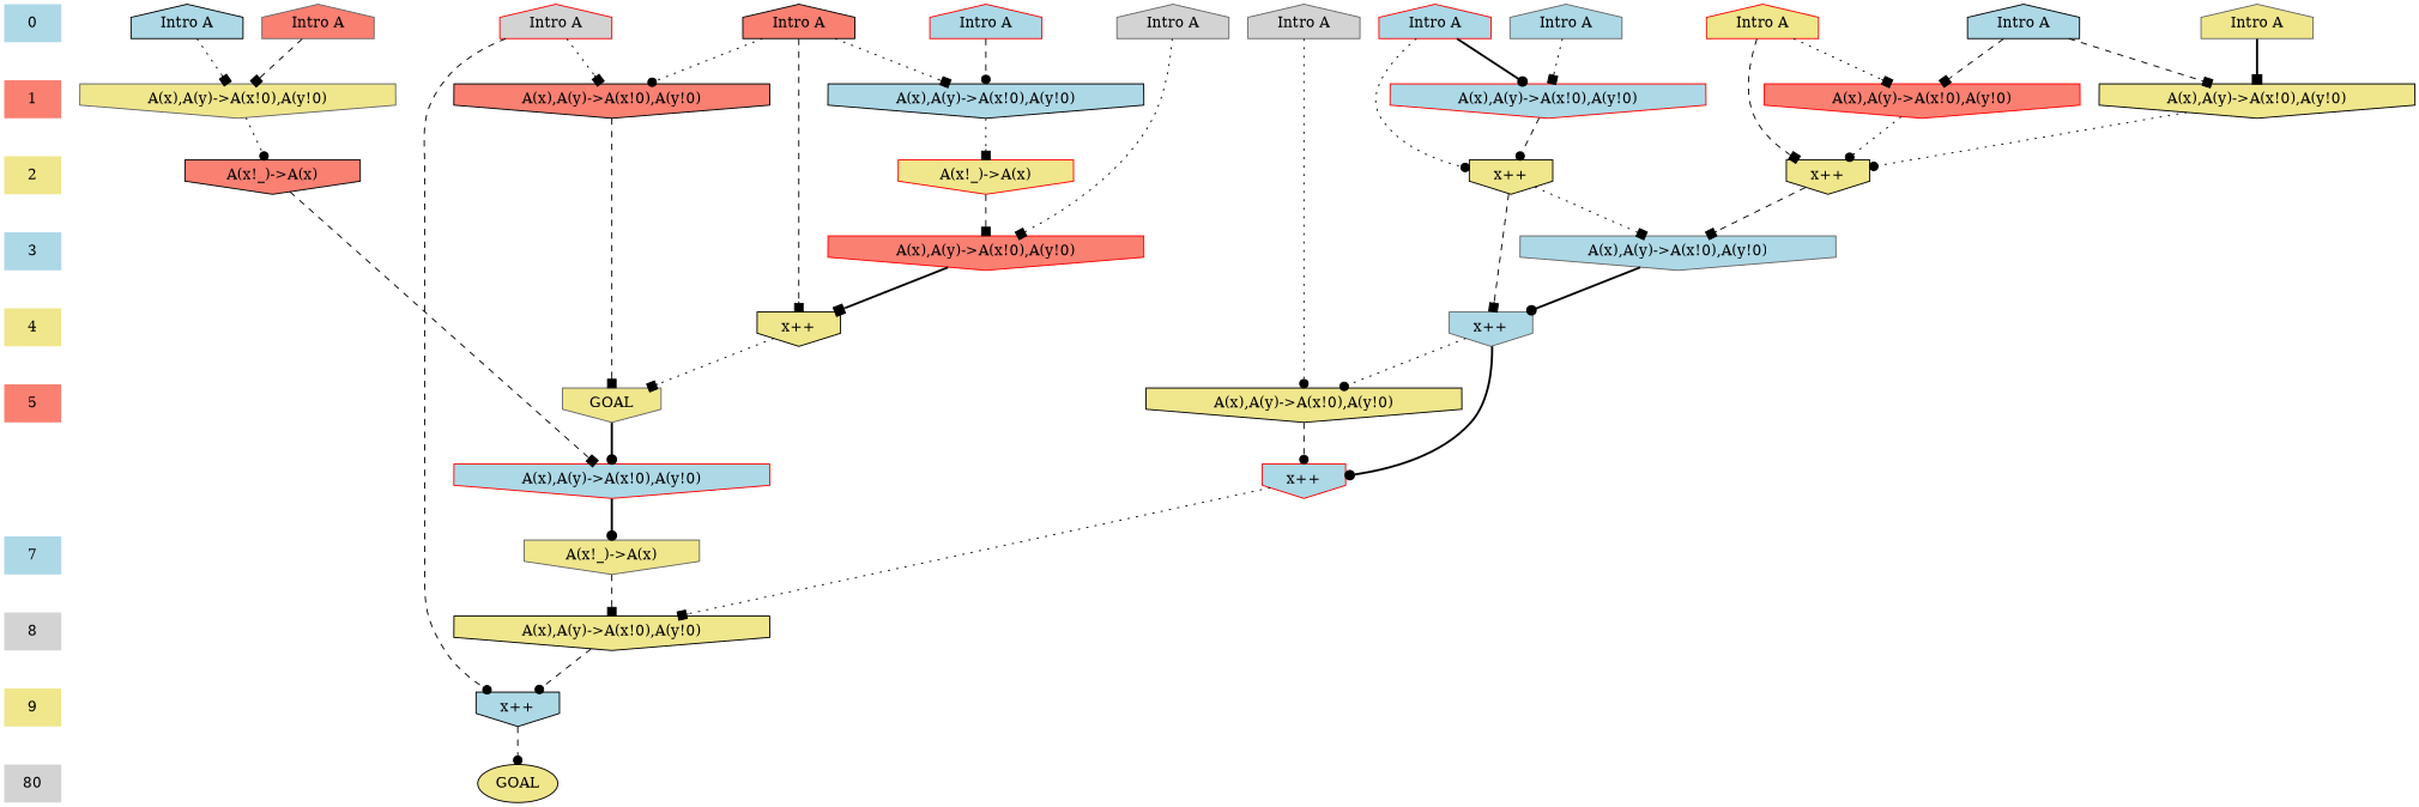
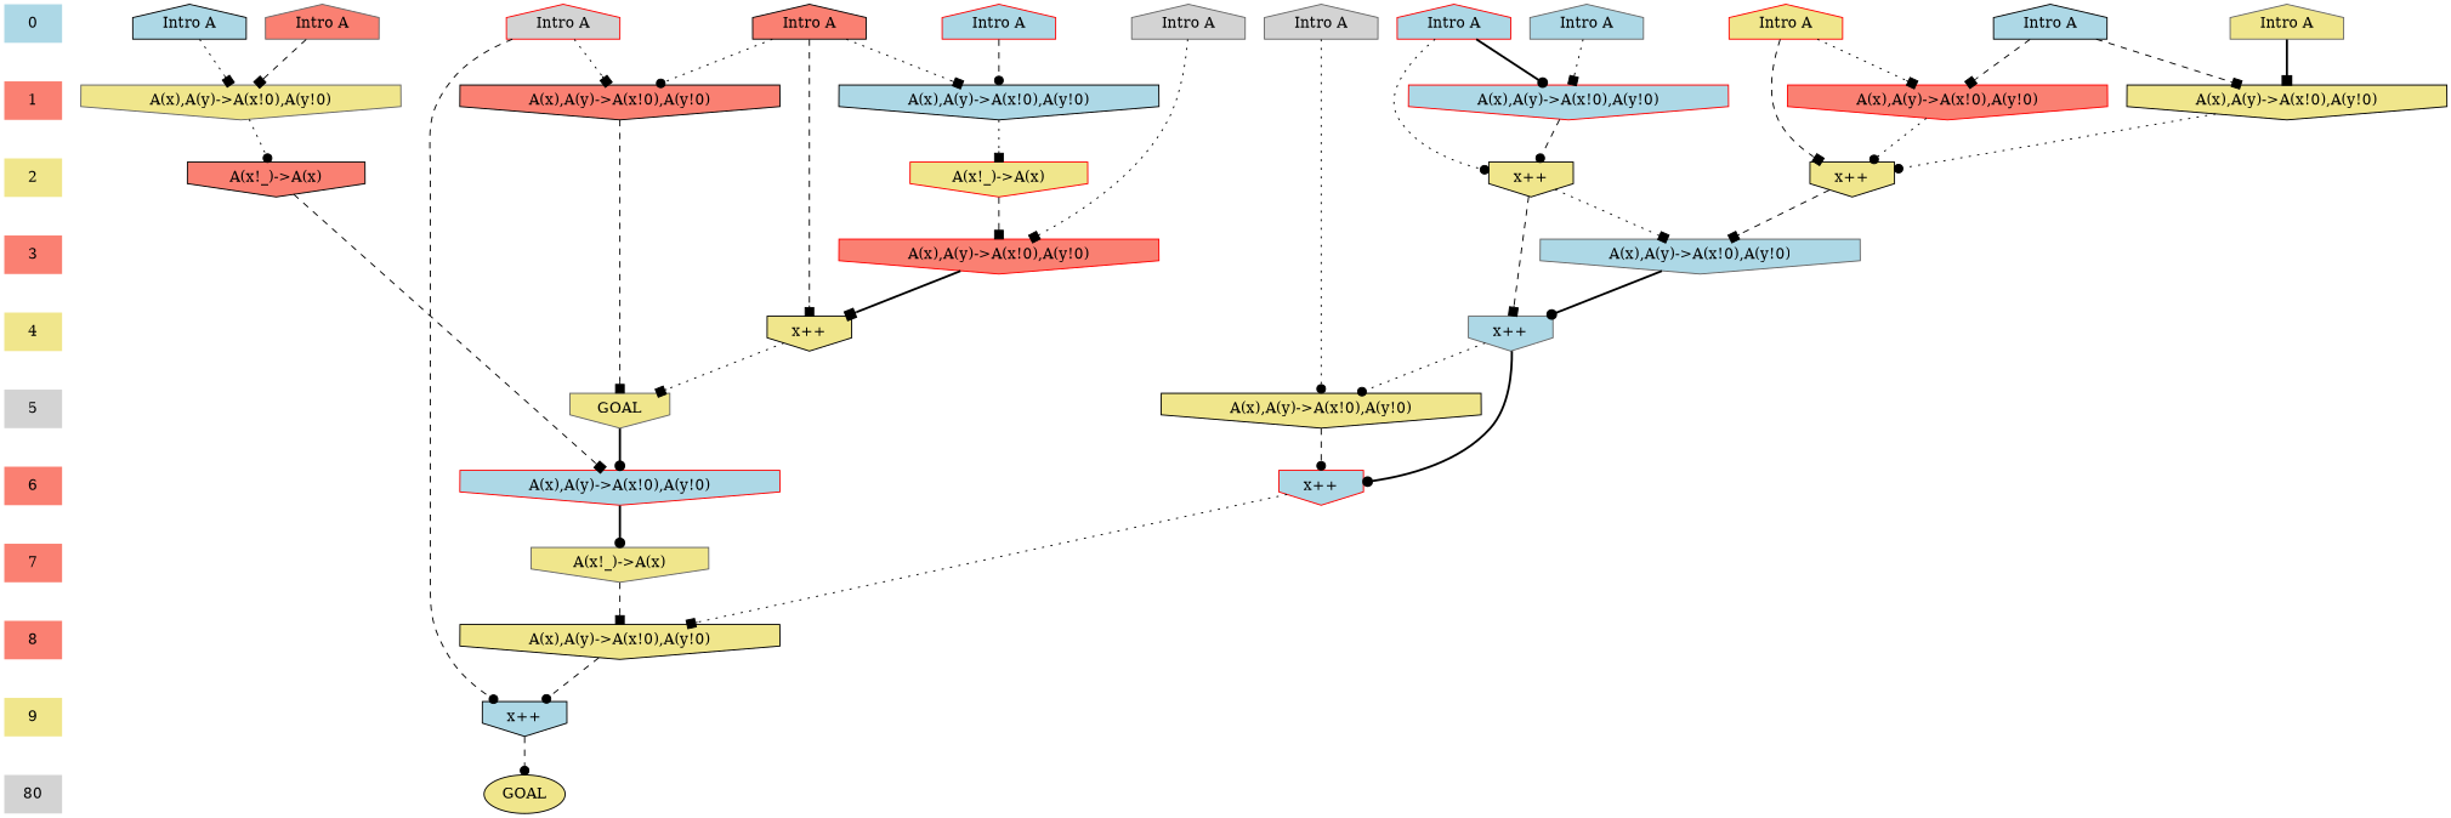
  digraph {
    ranksep=.5
    node [color=black fillcolor=khaki shape=invhouse style=filled]
    edge [style=dotted arrowhead=box]
    0 [color=gray40 fillcolor=lightblue shape=plaintext]
    n2 [color=gray40 fillcolor=lightblue label="Intro A" shape=house]
    n3 [color=gray40 fillcolor=lightgrey label="Intro A" shape=house]
    n4 [color=red label="Intro A" shape=house]
    n5 [color=red fillcolor=lightblue label="Intro A" shape=house]
    n6 [fillcolor=lightblue label="Intro A" shape=house]
    n7 [color=red fillcolor=lightblue label="Intro A" shape=house]
    n8 [fillcolor=salmon label="Intro A" shape=house]
    n9 [color=red fillcolor=lightgrey label="Intro A" shape=house]
    n10 [color=gray40 fillcolor=lightgrey label="Intro A" shape=house]
    n11 [fillcolor=lightblue label="Intro A" shape=house]
    n12 [color=gray40 label="Intro A" shape=house]
    n13 [color=gray40 fillcolor=salmon label="Intro A" shape=house]
    1 [fillcolor=salmon shape=plaintext]
    n15 [color=red fillcolor=salmon label="A(x),A(y)->A(x!0),A(y!0)"]
    n16 [label="A(x),A(y)->A(x!0),A(y!0)"]
    n17 [fillcolor=lightblue label="A(x),A(y)->A(x!0),A(y!0)"]
    n18 [color=gray40 label="A(x),A(y)->A(x!0),A(y!0)"]
    n19 [color=red fillcolor=lightblue label="A(x),A(y)->A(x!0),A(y!0)"]
    n20 [fillcolor=salmon label="A(x),A(y)->A(x!0),A(y!0)"]
    2 [color=red shape=plaintext]
    n22 [label="x++"]
    n23 [color=red label="A(x!_)->A(x)"]
    n24 [fillcolor=salmon label="A(x!_)->A(x)"]
    n25 [label="x++"]
-   3 [color=gray40 fillcolor=lightblue shape=plaintext]
+   3 [color=gray40 fillcolor=salmon shape=plaintext]
    n27 [color=red fillcolor=salmon label="A(x),A(y)->A(x!0),A(y!0)"]
    n28 [color=gray40 fillcolor=lightblue label="A(x),A(y)->A(x!0),A(y!0)"]
    4 [shape=plaintext]
    n30 [color=gray40 fillcolor=lightblue label="x++"]
    n31 [label="x++"]
-   5 [color=red fillcolor=salmon shape=plaintext]
+   5 [color=red fillcolor=lightgrey shape=plaintext]
    n33 [label="A(x),A(y)->A(x!0),A(y!0)"]
    n34 [color=gray40 label=GOAL]
+   6 [color=red fillcolor=salmon shape=plaintext]
    n36 [color=red fillcolor=lightblue label="A(x),A(y)->A(x!0),A(y!0)"]
    n37 [color=red fillcolor=lightblue label="x++"]
-   7 [color=red fillcolor=lightblue shape=plaintext]
+   7 [color=red fillcolor=salmon shape=plaintext]
    n39 [color=gray40 label="A(x!_)->A(x)"]
-   8 [fillcolor=lightgrey shape=plaintext]
+   8 [fillcolor=salmon shape=plaintext]
    n41 [label="A(x),A(y)->A(x!0),A(y!0)"]
    9 [color=gray40 shape=plaintext]
    n43 [fillcolor=lightblue label="x++"]
    n44 [fillcolor=lightgrey label=80 shape=plaintext]
    n45 [label=GOAL shape=""]
    subgraph sub_1 {
      rank=same
      0
      n2
      n3
      n4
      n5
      n6
      n7
      n8
      n9
      n10
      n11
      n12
      n13
    }
    subgraph sub_2 {
      rank=same
      1
      n15
      n16
      n17
      n18
      n19
      n20
    }
    subgraph sub_3 {
      rank=same
      2
      n22
      n23
      n24
      n25
    }
    subgraph sub_4 {
      rank=same
      3
      n27
      n28
    }
    subgraph sub_5 {
      rank=same
      4
      n30
      n31
    }
    subgraph sub_6 {
      rank=same
      5
      n33
      n34
    }
    subgraph sub_7 {
      rank=same
+     6
      n36
      n37
    }
    subgraph sub_8 {
      rank=same
      7
      n39
    }
    subgraph sub_9 {
      rank=same
      8
      n41
    }
    subgraph sub_10 {
      rank=same
      9
      n43
    }
    subgraph sub_11 {
      rank=same
      n44
      n45
    }
    0 -> 1 [style=invis arrowhead=""]
    n2 -> n19
    n3 -> n27
    n4 -> n15
    n4 -> n22 [style=dashed]
    n5 -> n17 [arrowhead=dot style=dashed]
    n6 -> n15 [style=dashed]
    n6 -> n16 [style=dashed]
    n7 -> n19 [arrowhead=dot style=bold]
    n7 -> n25 [arrowhead=dot]
    n8 -> n17
    n8 -> n20 [arrowhead=dot]
    n8 -> n31 [style=dashed]
    n9 -> n20
    n9 -> n43 [arrowhead=dot style=dashed]
    n10 -> n33 [arrowhead=dot]
    n11 -> n18
    n12 -> n16 [style=bold]
    n13 -> n18 [style=dashed]
    1 -> 2 [style=invis arrowhead=""]
    n15 -> n22 [arrowhead=dot]
    n16 -> n22 [arrowhead=dot]
    n17 -> n23
    n18 -> n24 [arrowhead=dot]
    n19 -> n25 [arrowhead=dot style=dashed]
    n20 -> n34 [style=dashed]
    2 -> 3 [style=invis arrowhead=""]
    n22 -> n28 [style=dashed]
    n23 -> n27 [style=dashed]
    n24 -> n36 [style=dashed]
    n25 -> n28
    n25 -> n30 [style=dashed]
    3 -> 4 [style=invis arrowhead=""]
    n27 -> n31 [style=bold]
    n28 -> n30 [arrowhead=dot style=bold]
    4 -> 5 [style=invis arrowhead=""]
    n30 -> n33 [arrowhead=dot]
    n30 -> n37 [arrowhead=dot style=bold]
    n31 -> n34
+   5 -> 6 [style=invis arrowhead=""]
    n33 -> n37 [arrowhead=dot style=dashed]
    n34 -> n36 [arrowhead=dot style=bold]
+   6 -> 7 [style=invis arrowhead=""]
    n36 -> n39 [arrowhead=dot style=bold]
    n37 -> n41
    7 -> 8 [style=invis arrowhead=""]
    n39 -> n41 [style=dashed]
    8 -> 9 [style=invis arrowhead=""]
    n41 -> n43 [arrowhead=dot style=dashed]
    9 -> n44 [style=invis arrowhead=""]
    n43 -> n45 [arrowhead=dot style=dashed]
  }
